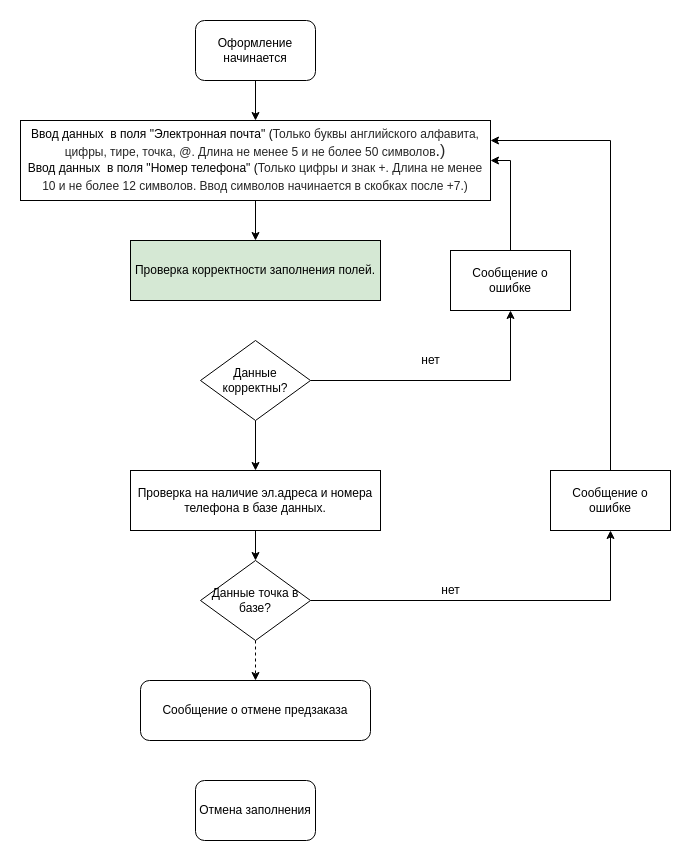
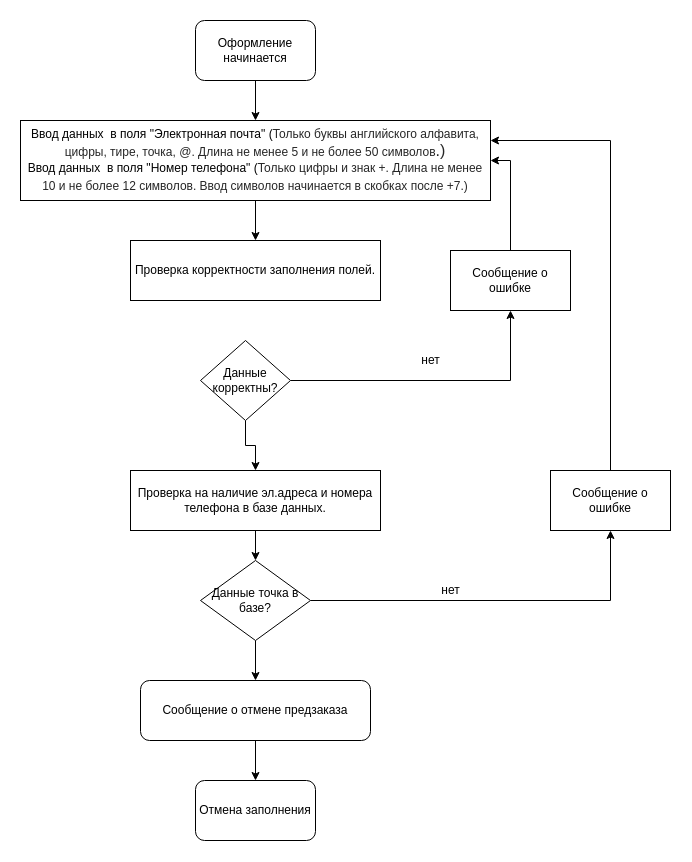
  <mxCell id="0" />
  <mxCell id="1" parent="0" />
  <mxCell id="2" value="" style="edgeStyle=orthogonalEdgeStyle;rounded=0;orthogonalLoop=1;jettySize=auto;html=1;fontSize=12;" edge="1" parent="1" source="3" target="5"><mxGeometry relative="1" as="geometry" /></mxCell>
  <mxCell id="3" value="Оформление начинается" style="rounded=1;whiteSpace=wrap;html=1;" vertex="1" parent="1"><mxGeometry x="195" y="20" width="120" height="60" as="geometry" /></mxCell>
  <mxCell id="4" value="" style="edgeStyle=orthogonalEdgeStyle;rounded=0;orthogonalLoop=1;jettySize=auto;html=1;fontSize=12;" edge="1" parent="1" source="5" target="6"><mxGeometry relative="1" as="geometry" /></mxCell>
  <mxCell id="5" value="Ввод данных&amp;nbsp; в поля &quot;Электронная почта&quot; (&lt;span style=&quot;color: rgba(0, 0, 0, 0.85); font-family: suisse, &amp;quot;YS Text&amp;quot;, sans-serif; text-align: start; background-color: rgb(255, 255, 255);&quot;&gt;&lt;font style=&quot;font-size: 12px;&quot;&gt;Только буквы английского алфавита, цифры, тире, точка, @. Длина не менее 5 и не более 50 символов&lt;/font&gt;&lt;/span&gt;&lt;span style=&quot;color: rgba(0, 0, 0, 0.85); font-family: suisse, &amp;quot;YS Text&amp;quot;, sans-serif; font-size: 16px; text-align: start; background-color: rgb(255, 255, 255);&quot;&gt;.)&lt;br&gt;&lt;/span&gt;Ввод данных&amp;nbsp; в поля &quot;Номер телефона&quot; (&lt;span style=&quot;color: rgba(0, 0, 0, 0.85); font-family: suisse, &amp;quot;YS Text&amp;quot;, sans-serif; text-align: start; background-color: rgb(255, 255, 255);&quot;&gt;&lt;font style=&quot;font-size: 12px;&quot;&gt;Только цифры и знак +. Длина не менее 10 и не более 12 символов. Ввод символов начинается в скобках после +7.)&lt;/font&gt;&lt;/span&gt;&lt;span style=&quot;color: rgba(0, 0, 0, 0.85); font-family: suisse, &amp;quot;YS Text&amp;quot;, sans-serif; font-size: 16px; text-align: start; background-color: rgb(255, 255, 255);&quot;&gt;&lt;br&gt;&lt;/span&gt;" style="rounded=0;whiteSpace=wrap;html=1;" vertex="1" parent="1"><mxGeometry x="20" y="120" width="470" height="80" as="geometry" /></mxCell>
- <mxCell id="6" value="Проверка корректности заполнения полей." style="rounded=0;whiteSpace=wrap;html=1;fontSize=12;fillColor=#d5e8d4;" vertex="1" parent="1"><mxGeometry x="130" y="240" width="250" height="60" as="geometry" /></mxCell>
+ <mxCell id="6" value="Проверка корректности заполнения полей." style="rounded=0;whiteSpace=wrap;html=1;fontSize=12;" vertex="1" parent="1"><mxGeometry x="130" y="240" width="250" height="60" as="geometry" /></mxCell>
  <mxCell id="7" style="edgeStyle=orthogonalEdgeStyle;rounded=0;orthogonalLoop=1;jettySize=auto;html=1;entryX=1;entryY=0.5;entryDx=0;entryDy=0;fontSize=12;startArrow=none;" edge="1" parent="1" source="19" target="5"><mxGeometry relative="1" as="geometry"><Array as="points"><mxPoint x="510" y="160" /></Array></mxGeometry></mxCell>
  <mxCell id="8" value="" style="edgeStyle=orthogonalEdgeStyle;rounded=0;orthogonalLoop=1;jettySize=auto;html=1;fontSize=12;" edge="1" parent="1" source="10" target="13"><mxGeometry relative="1" as="geometry" /></mxCell>
  <mxCell id="9" style="edgeStyle=orthogonalEdgeStyle;rounded=0;orthogonalLoop=1;jettySize=auto;html=1;entryX=0.5;entryY=1;entryDx=0;entryDy=0;fontSize=12;" edge="1" parent="1" source="10" target="19"><mxGeometry relative="1" as="geometry" /></mxCell>
- <mxCell id="10" value="Данные корректны?" style="rhombus;whiteSpace=wrap;html=1;fontSize=12;" vertex="1" parent="1"><mxGeometry x="200" y="340" width="110" height="80" as="geometry" /></mxCell>
+ <mxCell id="10" value="Данные корректны?" style="rhombus;whiteSpace=wrap;html=1;fontSize=12;" vertex="1" parent="1"><mxGeometry x="200" y="340" width="90" height="80" as="geometry" /></mxCell>
  <mxCell id="11" value="нет" style="text;html=1;align=center;verticalAlign=middle;resizable=0;points=[];autosize=1;strokeColor=none;fillColor=none;fontSize=12;" vertex="1" parent="1"><mxGeometry x="410" y="345" width="40" height="30" as="geometry" /></mxCell>
  <mxCell id="12" value="" style="edgeStyle=orthogonalEdgeStyle;rounded=0;orthogonalLoop=1;jettySize=auto;html=1;fontSize=12;" edge="1" parent="1" source="13" target="16"><mxGeometry relative="1" as="geometry" /></mxCell>
  <mxCell id="13" value="Проверка на наличие эл.адреса и номера телефона в базе данных." style="rounded=0;whiteSpace=wrap;html=1;fontSize=12;" vertex="1" parent="1"><mxGeometry x="130" y="470" width="250" height="60" as="geometry" /></mxCell>
  <mxCell id="14" style="edgeStyle=orthogonalEdgeStyle;rounded=0;orthogonalLoop=1;jettySize=auto;html=1;fontSize=12;entryX=0.5;entryY=1;entryDx=0;entryDy=0;" edge="1" parent="1" source="16" target="18"><mxGeometry relative="1" as="geometry"><mxPoint x="610" y="540" as="targetPoint" /></mxGeometry></mxCell>
- <mxCell id="15" value="" style="edgeStyle=orthogonalEdgeStyle;rounded=0;orthogonalLoop=1;jettySize=auto;html=1;fontSize=12;dashed=1;" edge="1" parent="1" source="16" target="22"><mxGeometry relative="1" as="geometry" /></mxCell>
+ <mxCell id="15" value="" style="edgeStyle=orthogonalEdgeStyle;rounded=0;orthogonalLoop=1;jettySize=auto;html=1;fontSize=12;" edge="1" parent="1" source="16" target="22"><mxGeometry relative="1" as="geometry" /></mxCell>
  <mxCell id="16" value="Данные точка в базе?" style="rhombus;whiteSpace=wrap;html=1;fontSize=12;" vertex="1" parent="1"><mxGeometry x="200" y="560" width="110" height="80" as="geometry" /></mxCell>
  <mxCell id="17" style="edgeStyle=orthogonalEdgeStyle;rounded=0;orthogonalLoop=1;jettySize=auto;html=1;entryX=1;entryY=0.25;entryDx=0;entryDy=0;fontSize=12;" edge="1" parent="1" source="18" target="5"><mxGeometry relative="1" as="geometry"><Array as="points"><mxPoint x="610" y="140" /></Array></mxGeometry></mxCell>
  <mxCell id="18" value="Сообщение о ошибке" style="rounded=0;whiteSpace=wrap;html=1;fontSize=12;" vertex="1" parent="1"><mxGeometry x="550" y="470" width="120" height="60" as="geometry" /></mxCell>
  <mxCell id="19" value="Сообщение о ошибке" style="rounded=0;whiteSpace=wrap;html=1;fontSize=12;" vertex="1" parent="1"><mxGeometry x="450" y="250" width="120" height="60" as="geometry" /></mxCell>
  <mxCell id="20" value="нет" style="text;html=1;align=center;verticalAlign=middle;resizable=0;points=[];autosize=1;strokeColor=none;fillColor=none;fontSize=12;" vertex="1" parent="1"><mxGeometry x="430" y="575" width="40" height="30" as="geometry" /></mxCell>
+ <mxCell id="21" value="" style="edgeStyle=orthogonalEdgeStyle;rounded=0;orthogonalLoop=1;jettySize=auto;html=1;fontSize=12;" edge="1" parent="1" source="22" target="23"><mxGeometry relative="1" as="geometry" /></mxCell>
  <mxCell id="22" value="Сообщение о отмене предзаказа" style="whiteSpace=wrap;html=1;fontSize=12;rounded=1;" vertex="1" parent="1"><mxGeometry x="140" y="680" width="230" height="60" as="geometry" /></mxCell>
  <mxCell id="23" value="Отмена заполнения" style="rounded=1;whiteSpace=wrap;html=1;fontSize=12;" vertex="1" parent="1"><mxGeometry x="195" y="780" width="120" height="60" as="geometry" /></mxCell>
